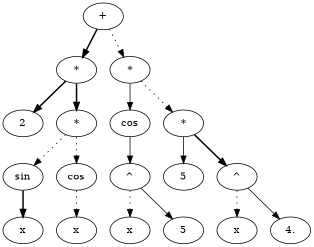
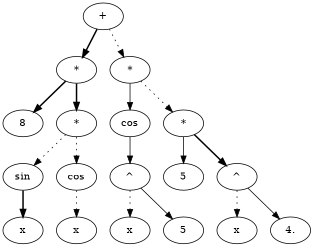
  digraph {
    edge [style=dotted]
    n1 [label="+"]
    n2 [label="*"]
    n3 [label="*"]
-   n4 [label=2]
+   n4 [label=8]
    n5 [label="*"]
    n6 [label=cos]
    n7 [label="*"]
    n8 [label=sin]
    n9 [label=cos]
    n10 [label=x]
    n11 [label=x]
    n12 [label="^"]
    n13 [label=5]
    n14 [label="^"]
    n15 [label=x]
    n16 [label=5]
    n17 [label=x]
    n18 [label=4.]
    n1 -> n2 [style=bold]
    n1 -> n3
    n2 -> n4 [style=bold]
    n2 -> n5 [style=bold]
    n3 -> n6 [style=solid]
    n3 -> n7
    n5 -> n8
    n5 -> n9
    n6 -> n12 [style=solid]
    n7 -> n13 [style=solid]
    n7 -> n14 [style=bold]
    n8 -> n10 [style=bold]
    n9 -> n11
    n12 -> n15
    n12 -> n16 [style=solid]
    n14 -> n17
    n14 -> n18 [style=solid]
  }
